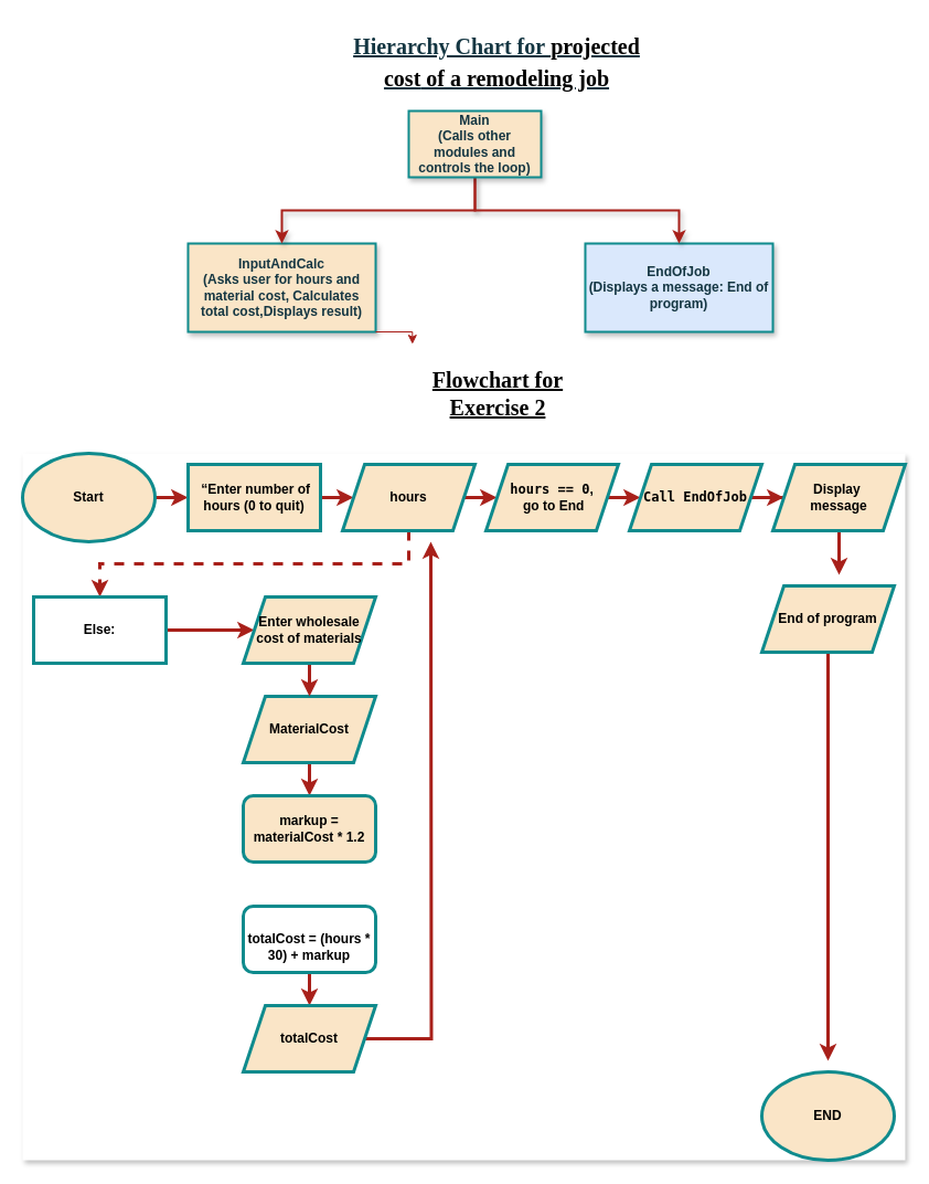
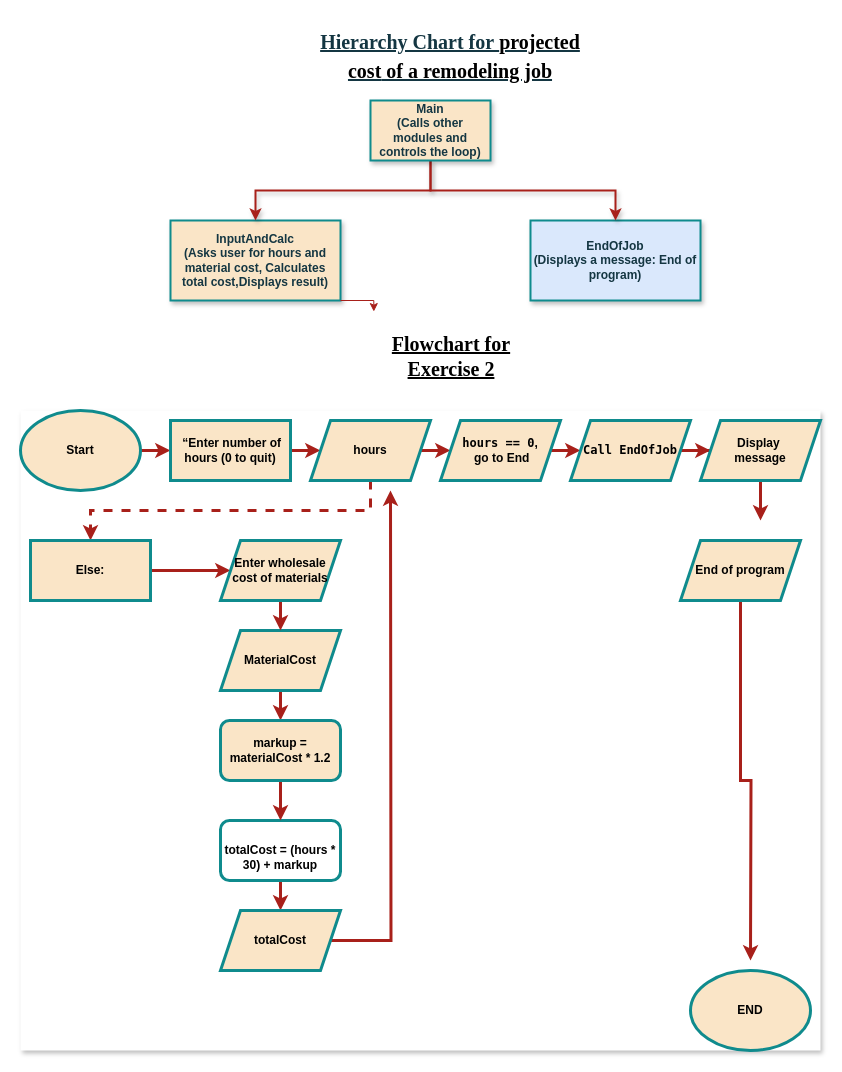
  <mxCell id="0" />
  <mxCell id="1" parent="0" />
  <mxCell id="2" value="&lt;h1 style=&quot;margin-top: 0px;&quot;&gt;&lt;font style=&quot;font-size: 20px;&quot; face=&quot;Times New Roman&quot;&gt;&lt;u&gt;Hierarchy Chart for&amp;nbsp;&lt;strong style=&quot;background-color: transparent; color: light-dark(rgb(0, 0, 0), rgb(255, 255, 255));&quot; data-end=&quot;209&quot; data-start=&quot;191&quot;&gt;projected cost&lt;/strong&gt;&lt;span style=&quot;background-color: transparent; color: light-dark(rgb(0, 0, 0), rgb(255, 255, 255));&quot;&gt; of a remodeling job&lt;/span&gt;&lt;/u&gt;&lt;/font&gt;&lt;/h1&gt;&lt;p&gt;&lt;br&gt;&lt;/p&gt;" style="text;html=1;whiteSpace=wrap;overflow=hidden;rounded=0;align=center;labelBackgroundColor=none;fontColor=#143642;" vertex="1" parent="1"><mxGeometry x="310" width="280" height="120" as="geometry" y="20" /></mxCell>
  <mxCell id="3" value="Z" style="group;labelBackgroundColor=none;fontColor=#143642;fontStyle=1" vertex="1" connectable="0" parent="1"><mxGeometry x="200" y="100" width="500" height="200" as="geometry" /></mxCell>
  <mxCell id="4" value="EndOfJob&#10;(Displays a message: End of program)" style="rounded=0;whiteSpace=wrap;fillColor=#dae8fc;strokeColor=#0F8B8D;strokeWidth=2;shadow=1;labelBackgroundColor=none;fontColor=#143642;fontStyle=1;" vertex="1" parent="3"><mxGeometry x="330" y="120" width="170" height="80" as="geometry" /></mxCell>
  <mxCell id="5" value=" InputAndCalc &#10;(Asks user for hours and material cost, Calculates total cost,Displays result)" style="rounded=0;whiteSpace=wrap;fillColor=#FAE5C7;strokeColor=#0F8B8D;strokeWidth=2;shadow=1;labelBackgroundColor=none;fontColor=#143642;fontStyle=1" vertex="1" parent="3"><mxGeometry x="-30" y="120" width="170" height="80" as="geometry" /></mxCell>
  <mxCell id="6" value="" style="edgeStyle=orthogonalEdgeStyle;rounded=0;orthogonalLoop=1;jettySize=auto;exitX=0.5;exitY=1;exitDx=0;exitDy=0;entryX=0.5;entryY=0;entryDx=0;entryDy=0;strokeColor=#A8201A;strokeWidth=2;shadow=1;labelBackgroundColor=none;fontColor=default;fontStyle=1" edge="1" parent="3" source="8" target="5"><mxGeometry relative="1" as="geometry" /></mxCell>
  <mxCell id="7" value="" style="edgeStyle=orthogonalEdgeStyle;rounded=0;orthogonalLoop=1;jettySize=auto;exitX=0.5;exitY=1;exitDx=0;exitDy=0;strokeColor=#A8201A;strokeWidth=2;shadow=1;labelBackgroundColor=none;fontColor=default;fontStyle=1" edge="1" parent="3" source="8" target="4"><mxGeometry relative="1" as="geometry" /></mxCell>
  <mxCell id="8" value="Main&#10;(Calls other modules and controls the loop)" style="rounded=0;whiteSpace=wrap;fillColor=#FAE5C7;strokeColor=#0F8B8D;strokeWidth=2;shadow=1;labelBackgroundColor=none;fontColor=#143642;fontStyle=1" vertex="1" parent="3"><mxGeometry x="170" width="120" height="60" as="geometry" /></mxCell>
  <mxCell id="9" value="&lt;h2 style=&quot;color: rgb(0, 0, 0); text-align: center;&quot;&gt;&lt;font style=&quot;font-size: 20px;&quot; face=&quot;Times New Roman&quot;&gt;&lt;u&gt;Flowchart for Exercise 2&lt;/u&gt;&lt;/font&gt;&lt;/h2&gt;" style="text;html=1;whiteSpace=wrap;overflow=hidden;rounded=0;fontColor=#143642;" vertex="1" parent="1"><mxGeometry x="360" y="310" width="180" height="120" as="geometry" /></mxCell>
  <mxCell id="10" value="" style="group;strokeWidth=3;shadow=1;rounded=0;fontStyle=1;textShadow=0;fillColor=default;fontColor=default;labelBorderColor=none;" vertex="1" connectable="0" parent="1"><mxGeometry x="20" y="410" width="800" height="640" as="geometry" /></mxCell>
  <mxCell id="11" style="edgeStyle=orthogonalEdgeStyle;rounded=0;orthogonalLoop=1;jettySize=auto;html=1;exitX=1;exitY=0.5;exitDx=0;exitDy=0;entryX=0;entryY=0.5;entryDx=0;entryDy=0;strokeColor=#A8201A;fontColor=default;fillColor=#FAE5C7;fontStyle=1;textShadow=0;labelBorderColor=none;strokeWidth=3;" edge="1" parent="10" source="12" target="14"><mxGeometry relative="1" as="geometry" /></mxCell>
  <mxCell id="12" value="Start" style="ellipse;whiteSpace=wrap;html=1;strokeColor=#0F8B8D;fontColor=default;fillColor=#FAE5C7;fontStyle=1;textShadow=0;labelBorderColor=none;strokeWidth=3;" vertex="1" parent="10"><mxGeometry width="120" height="80" as="geometry" /></mxCell>
  <mxCell id="13" style="edgeStyle=orthogonalEdgeStyle;rounded=0;orthogonalLoop=1;jettySize=auto;html=1;exitX=1;exitY=0.5;exitDx=0;exitDy=0;entryX=0;entryY=0.5;entryDx=0;entryDy=0;strokeColor=#A8201A;fontColor=default;fillColor=#FAE5C7;fontStyle=1;textShadow=0;labelBorderColor=none;strokeWidth=3;" edge="1" parent="10" source="14" target="17"><mxGeometry relative="1" as="geometry" /></mxCell>
  <mxCell id="14" value="&amp;nbsp;“Enter number of hours (0 to quit)" style="rounded=0;whiteSpace=wrap;html=1;strokeColor=#0F8B8D;fontColor=default;fillColor=#FAE5C7;fontStyle=1;textShadow=0;labelBorderColor=none;strokeWidth=3;" vertex="1" parent="10"><mxGeometry x="150" y="10" width="120" height="60" as="geometry" /></mxCell>
  <mxCell id="15" style="edgeStyle=orthogonalEdgeStyle;rounded=0;orthogonalLoop=1;jettySize=auto;html=1;exitX=0.5;exitY=1;exitDx=0;exitDy=0;entryX=0.5;entryY=0;entryDx=0;entryDy=0;strokeColor=#A8201A;fontColor=default;fillColor=#FAE5C7;fontStyle=1;textShadow=0;labelBorderColor=none;strokeWidth=3;dashed=1;" edge="1" parent="10" source="17" target="19"><mxGeometry relative="1" as="geometry" /></mxCell>
  <mxCell id="16" style="edgeStyle=orthogonalEdgeStyle;rounded=0;orthogonalLoop=1;jettySize=auto;html=1;exitX=1;exitY=0.5;exitDx=0;exitDy=0;entryX=0;entryY=0.5;entryDx=0;entryDy=0;strokeColor=#A8201A;fontColor=default;fillColor=#FAE5C7;fontStyle=1;textShadow=0;labelBorderColor=none;strokeWidth=3;" edge="1" parent="10" source="17" target="23"><mxGeometry relative="1" as="geometry" /></mxCell>
  <mxCell id="17" value="hours" style="shape=parallelogram;perimeter=parallelogramPerimeter;whiteSpace=wrap;html=1;fixedSize=1;strokeColor=#0F8B8D;fontColor=default;fillColor=#FAE5C7;fontStyle=1;textShadow=0;labelBorderColor=none;strokeWidth=3;" vertex="1" parent="10"><mxGeometry x="290" y="10" width="120" height="60" as="geometry" /></mxCell>
  <mxCell id="18" style="edgeStyle=orthogonalEdgeStyle;rounded=0;orthogonalLoop=1;jettySize=auto;html=1;exitX=1;exitY=0.5;exitDx=0;exitDy=0;entryX=0;entryY=0.5;entryDx=0;entryDy=0;strokeColor=#A8201A;fontColor=default;fillColor=#FAE5C7;fontStyle=1;textShadow=0;labelBorderColor=none;strokeWidth=3;" edge="1" parent="10" source="19" target="25"><mxGeometry relative="1" as="geometry" /></mxCell>
- <mxCell id="19" value="Else:" style="rounded=0;whiteSpace=wrap;html=1;strokeColor=#0F8B8D;fontColor=default;fillColor=#ffffff;fontStyle=1;textShadow=0;labelBorderColor=none;strokeWidth=3;" vertex="1" parent="10"><mxGeometry x="10" y="130" width="120" height="60" as="geometry" /></mxCell>
+ <mxCell id="19" value="Else:" style="rounded=0;whiteSpace=wrap;html=1;strokeColor=#0F8B8D;fontColor=default;fillColor=#FAE5C7;fontStyle=1;textShadow=0;labelBorderColor=none;strokeWidth=3;" vertex="1" parent="10"><mxGeometry x="10" y="130" width="120" height="60" as="geometry" /></mxCell>
  <mxCell id="20" style="edgeStyle=orthogonalEdgeStyle;rounded=0;orthogonalLoop=1;jettySize=auto;html=1;exitX=0.5;exitY=1;exitDx=0;exitDy=0;entryX=0.5;entryY=0;entryDx=0;entryDy=0;strokeColor=#A8201A;fontColor=default;fillColor=#FAE5C7;fontStyle=1;textShadow=0;labelBorderColor=none;strokeWidth=3;" edge="1" parent="10" source="21" target="34"><mxGeometry relative="1" as="geometry" /></mxCell>
  <mxCell id="21" value="MaterialCost" style="shape=parallelogram;perimeter=parallelogramPerimeter;whiteSpace=wrap;html=1;fixedSize=1;strokeColor=#0F8B8D;fontColor=default;fillColor=#FAE5C7;fontStyle=1;textShadow=0;labelBorderColor=none;strokeWidth=3;" vertex="1" parent="10"><mxGeometry x="200" y="220" width="120" height="60" as="geometry" /></mxCell>
  <mxCell id="22" style="edgeStyle=orthogonalEdgeStyle;rounded=0;orthogonalLoop=1;jettySize=auto;html=1;exitX=1;exitY=0.5;exitDx=0;exitDy=0;entryX=0;entryY=0.5;entryDx=0;entryDy=0;strokeColor=#A8201A;fontColor=default;fillColor=#FAE5C7;fontStyle=1;textShadow=0;labelBorderColor=none;strokeWidth=3;" edge="1" parent="10" source="23" target="27"><mxGeometry relative="1" as="geometry" /></mxCell>
  <mxCell id="23" value="&lt;code data-end=&quot;1518&quot; data-start=&quot;1506&quot;&gt;hours == 0&lt;/code&gt;,&lt;div&gt;&amp;nbsp;go to End&lt;/div&gt;" style="shape=parallelogram;perimeter=parallelogramPerimeter;whiteSpace=wrap;html=1;fixedSize=1;strokeColor=#0F8B8D;fontColor=default;fillColor=#FAE5C7;fontStyle=1;textShadow=0;labelBorderColor=none;strokeWidth=3;" vertex="1" parent="10"><mxGeometry x="420" y="10" width="120" height="60" as="geometry" /></mxCell>
  <mxCell id="24" style="edgeStyle=orthogonalEdgeStyle;rounded=0;orthogonalLoop=1;jettySize=auto;html=1;exitX=0.5;exitY=1;exitDx=0;exitDy=0;entryX=0.5;entryY=0;entryDx=0;entryDy=0;strokeColor=#A8201A;fontColor=default;fillColor=#FAE5C7;fontStyle=1;textShadow=0;labelBorderColor=none;strokeWidth=3;" edge="1" parent="10" source="25" target="21"><mxGeometry relative="1" as="geometry" /></mxCell>
  <mxCell id="25" value="Enter wholesale&lt;div&gt;cost of materials&lt;/div&gt;" style="shape=parallelogram;perimeter=parallelogramPerimeter;whiteSpace=wrap;html=1;fixedSize=1;strokeColor=#0F8B8D;fontColor=default;fillColor=#FAE5C7;fontStyle=1;textShadow=0;labelBorderColor=none;strokeWidth=3;" vertex="1" parent="10"><mxGeometry x="200" y="130" width="120" height="60" as="geometry" /></mxCell>
  <mxCell id="26" style="edgeStyle=orthogonalEdgeStyle;rounded=0;orthogonalLoop=1;jettySize=auto;html=1;exitX=1;exitY=0.5;exitDx=0;exitDy=0;strokeColor=#A8201A;fontColor=default;fillColor=#FAE5C7;fontStyle=1;textShadow=0;labelBorderColor=none;strokeWidth=3;" edge="1" parent="10" source="27" target="29"><mxGeometry relative="1" as="geometry" /></mxCell>
  <mxCell id="27" value="&lt;span style=&quot;font-family: monospace;&quot;&gt;Call EndOfJob&lt;/span&gt;" style="shape=parallelogram;perimeter=parallelogramPerimeter;whiteSpace=wrap;html=1;fixedSize=1;strokeColor=#0F8B8D;fontColor=default;fillColor=#FAE5C7;fontStyle=1;textShadow=0;labelBorderColor=none;strokeWidth=3;" vertex="1" parent="10"><mxGeometry x="550" y="10" width="120" height="60" as="geometry" /></mxCell>
  <mxCell id="28" style="edgeStyle=orthogonalEdgeStyle;rounded=0;orthogonalLoop=1;jettySize=auto;html=1;exitX=0.5;exitY=1;exitDx=0;exitDy=0;strokeColor=#A8201A;fontColor=default;fillColor=#FAE5C7;fontStyle=1;textShadow=0;labelBorderColor=none;strokeWidth=3;" edge="1" parent="10" source="29"><mxGeometry relative="1" as="geometry"><mxPoint x="740" y="110" as="targetPoint" /></mxGeometry></mxCell>
  <mxCell id="29" value="Display&amp;nbsp;&lt;div&gt;message&lt;/div&gt;" style="shape=parallelogram;perimeter=parallelogramPerimeter;whiteSpace=wrap;html=1;fixedSize=1;strokeColor=#0F8B8D;fontColor=default;fillColor=#FAE5C7;fontStyle=1;textShadow=0;labelBorderColor=none;strokeWidth=3;" vertex="1" parent="10"><mxGeometry x="680" y="10" width="120" height="60" as="geometry" /></mxCell>
  <mxCell id="30" value="END" style="ellipse;whiteSpace=wrap;html=1;strokeColor=#0F8B8D;fontColor=default;fillColor=#FAE5C7;fontStyle=1;textShadow=0;labelBorderColor=none;strokeWidth=3;" vertex="1" parent="10"><mxGeometry x="670" y="560" width="120" height="80" as="geometry" /></mxCell>
  <mxCell id="31" style="edgeStyle=orthogonalEdgeStyle;rounded=0;orthogonalLoop=1;jettySize=auto;html=1;exitX=0.5;exitY=1;exitDx=0;exitDy=0;entryX=0.5;entryY=0;entryDx=0;entryDy=0;strokeColor=#A8201A;fontColor=default;fillColor=#FAE5C7;fontStyle=1;textShadow=0;labelBorderColor=none;strokeWidth=3;" edge="1" parent="10" source="32" target="36"><mxGeometry relative="1" as="geometry" /></mxCell>
  <mxCell id="32" value="&lt;br&gt;&lt;br&gt;&lt;div&gt;totalCost = (hours * 30) + markup&lt;br&gt;&lt;br&gt;&lt;/div&gt;" style="rounded=1;whiteSpace=wrap;html=1;strokeColor=#0F8B8D;fontColor=default;fillColor=#ffffff;fontStyle=1;textShadow=0;labelBorderColor=none;strokeWidth=3;" vertex="1" parent="10"><mxGeometry x="200" y="410" width="120" height="60" as="geometry" /></mxCell>
+ <mxCell id="33" style="edgeStyle=orthogonalEdgeStyle;rounded=0;orthogonalLoop=1;jettySize=auto;html=1;exitX=0.5;exitY=1;exitDx=0;exitDy=0;entryX=0.5;entryY=0;entryDx=0;entryDy=0;strokeColor=#A8201A;fontColor=default;fillColor=#FAE5C7;fontStyle=1;textShadow=0;labelBorderColor=none;strokeWidth=3;" edge="1" parent="10" source="34" target="32"><mxGeometry relative="1" as="geometry" /></mxCell>
  <mxCell id="34" value="markup = materialCost * 1.2" style="rounded=1;whiteSpace=wrap;html=1;strokeColor=#0F8B8D;fontColor=default;fillColor=#FAE5C7;fontStyle=1;textShadow=0;labelBorderColor=none;strokeWidth=3;" vertex="1" parent="10"><mxGeometry x="200" y="310" width="120" height="60" as="geometry" /></mxCell>
  <mxCell id="35" style="edgeStyle=orthogonalEdgeStyle;rounded=0;orthogonalLoop=1;jettySize=auto;html=1;exitX=1;exitY=0.5;exitDx=0;exitDy=0;strokeColor=#A8201A;fontColor=default;fillColor=#FAE5C7;fontStyle=1;textShadow=0;labelBorderColor=none;strokeWidth=3;" edge="1" parent="10" source="36"><mxGeometry relative="1" as="geometry"><mxPoint x="370" y="80" as="targetPoint" /></mxGeometry></mxCell>
  <mxCell id="36" value="totalCost" style="shape=parallelogram;perimeter=parallelogramPerimeter;whiteSpace=wrap;html=1;fixedSize=1;strokeColor=#0F8B8D;fontColor=default;fillColor=#FAE5C7;fontStyle=1;textShadow=0;labelBorderColor=none;strokeWidth=3;" vertex="1" parent="10"><mxGeometry x="200" y="500" width="120" height="60" as="geometry" /></mxCell>
  <mxCell id="37" style="edgeStyle=orthogonalEdgeStyle;rounded=0;orthogonalLoop=1;jettySize=auto;html=1;exitX=0.5;exitY=1;exitDx=0;exitDy=0;strokeColor=#A8201A;fontColor=default;fillColor=#FAE5C7;fontStyle=1;textShadow=0;labelBorderColor=none;strokeWidth=3;" edge="1" parent="10" source="38"><mxGeometry relative="1" as="geometry"><mxPoint x="730" y="550" as="targetPoint" /></mxGeometry></mxCell>
- <mxCell id="38" value="End of program" style="shape=parallelogram;perimeter=parallelogramPerimeter;whiteSpace=wrap;html=1;fixedSize=1;strokeColor=#0F8B8D;fontColor=default;fillColor=#FAE5C7;fontStyle=1;textShadow=0;labelBorderColor=none;strokeWidth=3;" vertex="1" parent="10"><mxGeometry x="670" y="120" width="120" height="60" as="geometry" /></mxCell>
+ <mxCell id="38" value="End of program" style="shape=parallelogram;perimeter=parallelogramPerimeter;whiteSpace=wrap;html=1;fixedSize=1;strokeColor=#0F8B8D;fontColor=default;fillColor=#FAE5C7;fontStyle=1;textShadow=0;labelBorderColor=none;strokeWidth=3;" vertex="1" parent="10"><mxGeometry x="660" y="130" width="120" height="60" as="geometry" /></mxCell>
  <mxCell id="39" style="edgeStyle=orthogonalEdgeStyle;rounded=0;orthogonalLoop=1;jettySize=auto;html=1;exitX=0.5;exitY=1;exitDx=0;exitDy=0;strokeColor=#A8201A;fontColor=default;fillColor=#FAE5C7;fontStyle=1;textShadow=0;labelBorderColor=none;strokeWidth=3;" edge="1" parent="10" source="32" target="32"><mxGeometry relative="1" as="geometry" /></mxCell>
  <mxCell id="40" style="edgeStyle=orthogonalEdgeStyle;rounded=0;orthogonalLoop=1;jettySize=auto;html=1;exitX=1;exitY=1;exitDx=0;exitDy=0;entryX=0.074;entryY=0.009;entryDx=0;entryDy=0;entryPerimeter=0;strokeColor=#A8201A;fontColor=#143642;fillColor=#FAE5C7;" edge="1" parent="1" source="5" target="9"><mxGeometry relative="1" as="geometry" /></mxCell>
